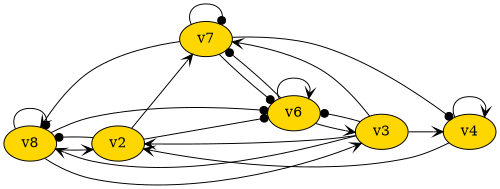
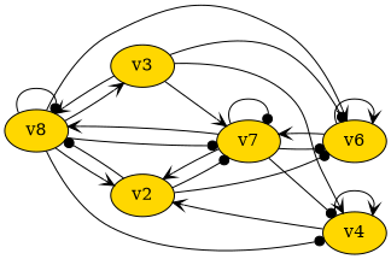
  digraph {
    rankdir=LR
    node [fillcolor=gold style=filled]
    edge [arrowhead=vee]
    n1 [label=v8]
    v2
    v6
    v7
    v4
    v3
    n1 -> n1 [arrowhead=dot]
    n1 -> v2
-   n1 -> v6 [arrowhead=dot]
+   n1 -> v6
+   n1 -> v7 [arrowhead=dot]
+   n1 -> v4 [arrowhead=dot]
    n1 -> v3
    v2 -> n1 [arrowhead=dot]
    v2 -> v6 [arrowhead=dot]
-   v2 -> v7
+   v2 -> v7 [arrowhead=dot]
    v6 -> v6
-   v6 -> v7 [arrowhead=dot]
-   v6 -> v3
+   v6 -> v7
    v7 -> n1
-   v3 -> v2
+   v7 -> v2
    v7 -> v6 [arrowhead=dot]
    v7 -> v7 [arrowhead=dot]
    v7 -> v4 [arrowhead=dot]
    v4 -> v2
    v4 -> v4
    v3 -> n1
    v3 -> v6 [arrowhead=dot]
    v3 -> v7
    v3 -> v4
  }
